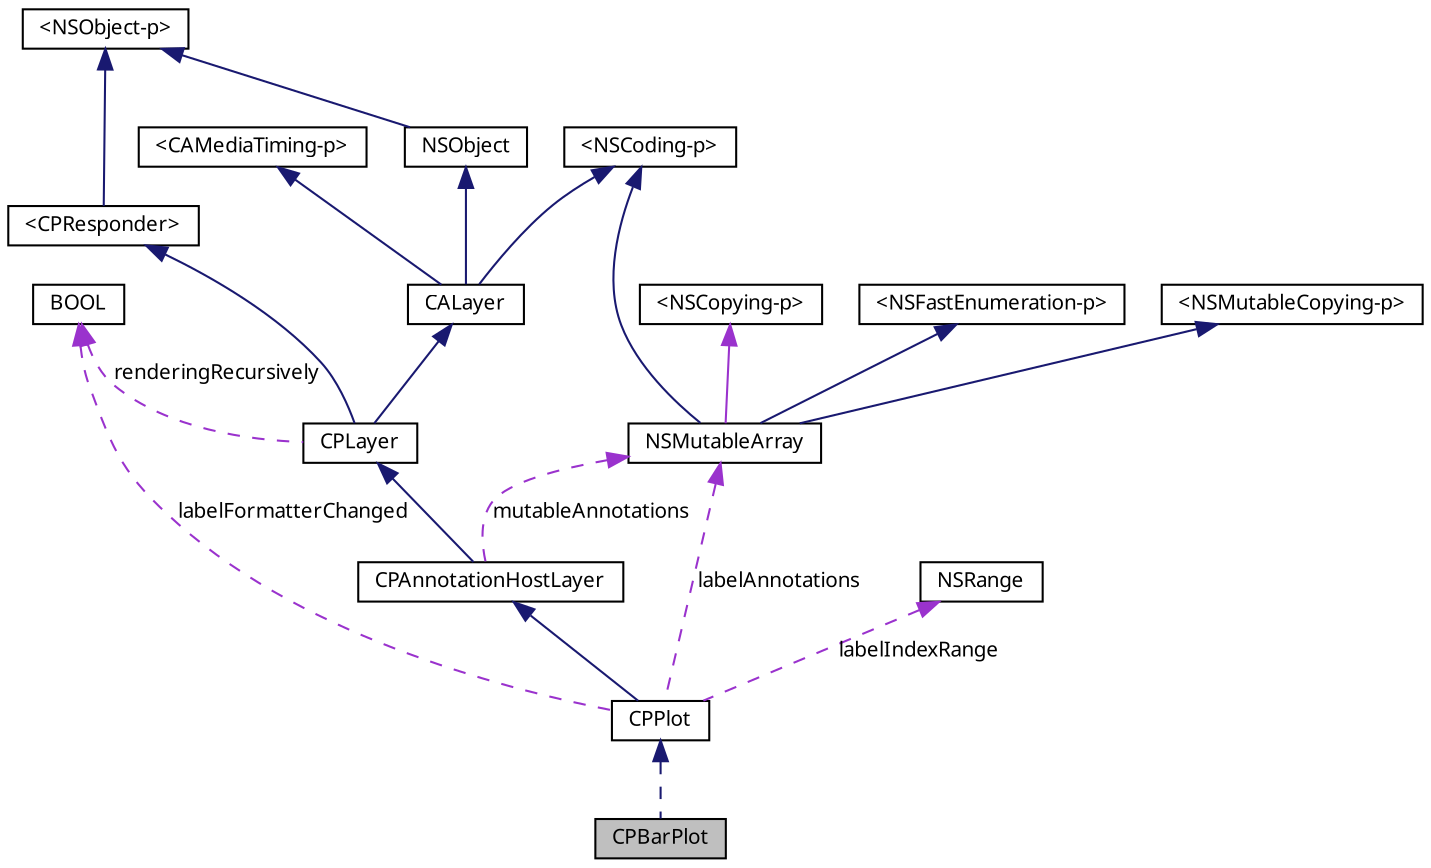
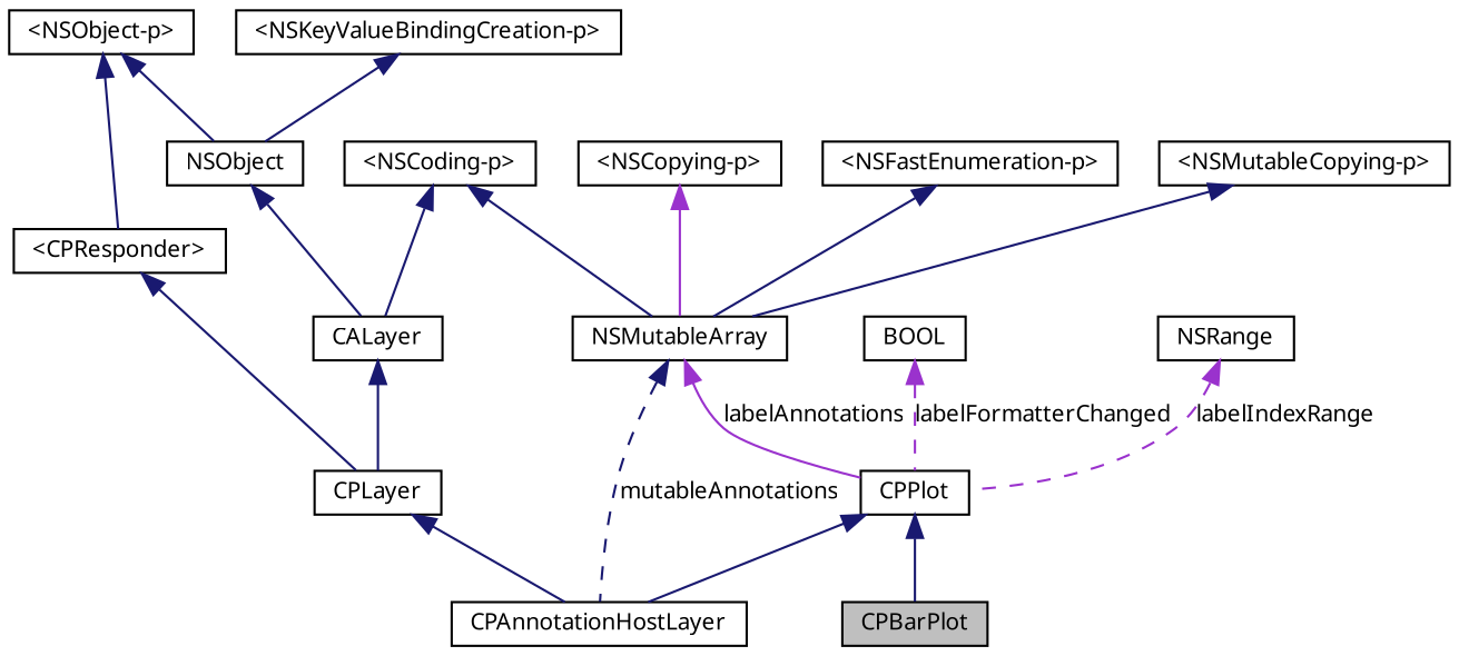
  digraph {
    rankdir=TB
    node [color=black fontname="Lucinda Grande" fontsize=10 shape=record]
    edge [color=midnightblue dir=back fontname="Lucinda Grande" fontsize=10 labelfontname="Lucinda Grande" labelfontsize=10 style=solid]
    n1 [fillcolor=grey75 fontcolor=black height=0.2 label=CPBarPlot style=filled width=0.4]
    n2 [height=0.2 label=CPPlot width=0.4]
    n3 [height=0.2 label=CPAnnotationHostLayer width=0.4]
    n4 [height=0.2 label=CPLayer width=0.4]
    n5 [height=0.2 label=CALayer width=0.4]
    n6 [height=0.2 label=NSObject width=0.4]
    n7 [height=0.2 label=NSMutableArray width=0.4]
    n8 [height=0.2 label="\<NSObject-p\>" width=0.4]
    n9 [height=0.2 label="\<CPResponder\>" width=0.4]
+   n10 [height=0.2 label="\<NSKeyValueBindingCreation-p\>" width=0.4]
    n11 [height=0.2 label="\<NSCoding-p\>" width=0.4]
-   n12 [height=0.2 label="\<CAMediaTiming-p\>" width=0.4]
    n13 [height=0.2 label=BOOL width=0.4]
    n14 [height=0.2 label="\<NSCopying-p\>" width=0.4]
    n15 [height=0.2 label="\<NSFastEnumeration-p\>" width=0.4]
    n16 [height=0.2 label="\<NSMutableCopying-p\>" width=0.4]
    n17 [height=0.2 label=NSRange width=0.4]
-   n2 -> n1 [style=dashed]
-   n3 -> n2
+   n2 -> n1
+   n2 -> n3
    n4 -> n3
    n5 -> n4
    n6 -> n5
-   n7 -> n2 [color=darkorchid3 label=labelAnnotations style=dashed]
-   n7 -> n3 [color=darkorchid3 label=mutableAnnotations style=dashed]
+   n7 -> n2 [color=darkorchid3 label=labelAnnotations]
+   n7 -> n3 [label=mutableAnnotations style=dashed]
    n8 -> n6
    n8 -> n9
    n9 -> n4
+   n10 -> n6
    n11 -> n5
    n11 -> n7
-   n12 -> n5
    n13 -> n2 [color=darkorchid3 label=labelFormatterChanged style=dashed]
-   n13 -> n4 [color=darkorchid3 label=renderingRecursively style=dashed]
    n14 -> n7 [color=darkorchid3]
    n15 -> n7
    n16 -> n7
    n17 -> n2 [color=darkorchid3 label=labelIndexRange style=dashed]
  }
